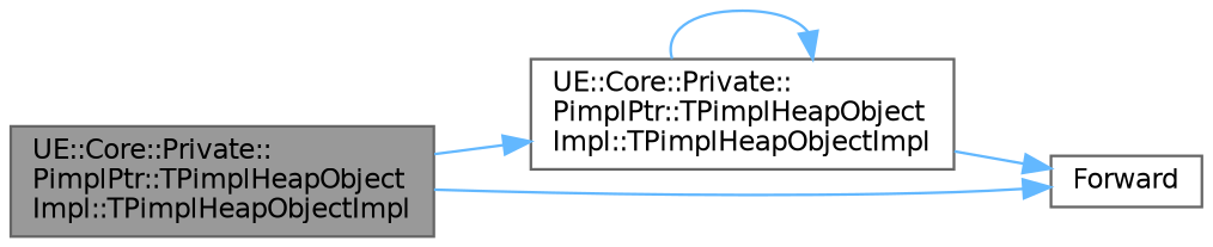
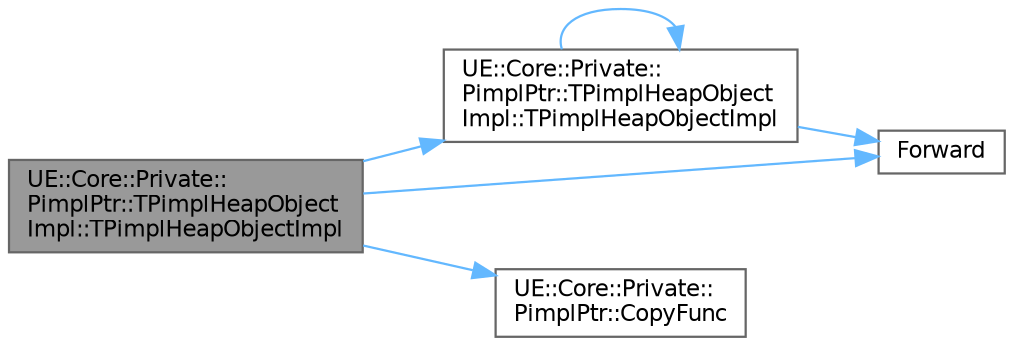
  digraph {
    rankdir=LR
    node [color=grey40 fillcolor=white fontname=Helvetica fontsize=10 shape=box style=filled]
    edge [color=steelblue1 fontname=Helvetica fontsize=10 labelfontname=Helvetica labelfontsize=10 style=solid]
    n1 [color=gray40 fillcolor=grey60 fontcolor=black height=0.2 label="UE::Core::Private::\lPimplPtr::TPimplHeapObject\lImpl::TPimplHeapObjectImpl" width=0.4]
    n2 [height=0.2 label="UE::Core::Private::\lPimplPtr::TPimplHeapObject\lImpl::TPimplHeapObjectImpl" width=0.4]
    n3 [height=0.2 label=Forward width=0.4]
+   n4 [height=0.2 label="UE::Core::Private::\lPimplPtr::CopyFunc" width=0.4]
    n1 -> n2
    n1 -> n3
+   n1 -> n4
    n2 -> n2
    n2 -> n3
  }
